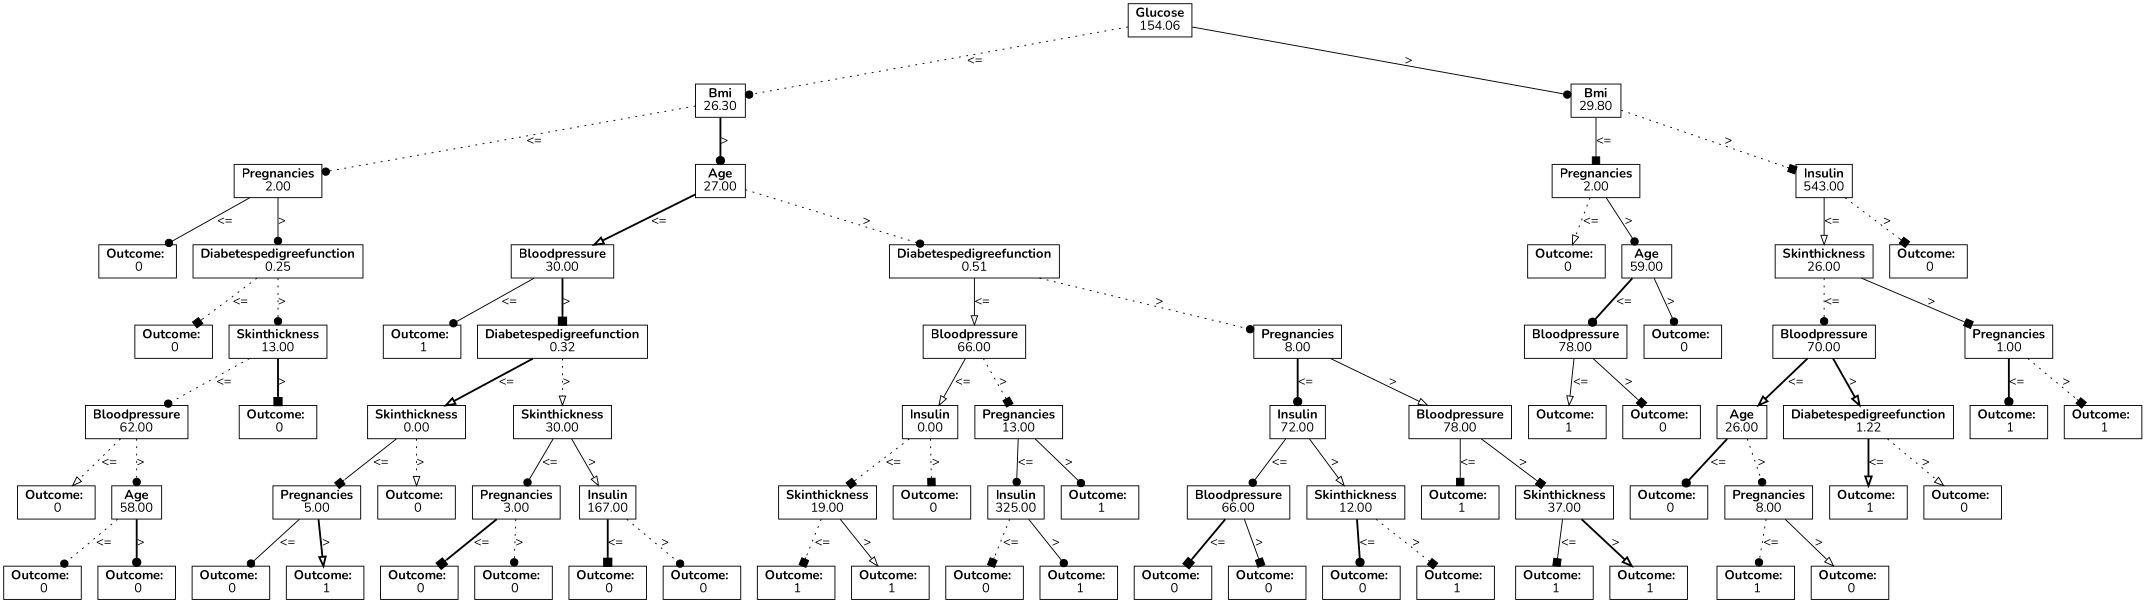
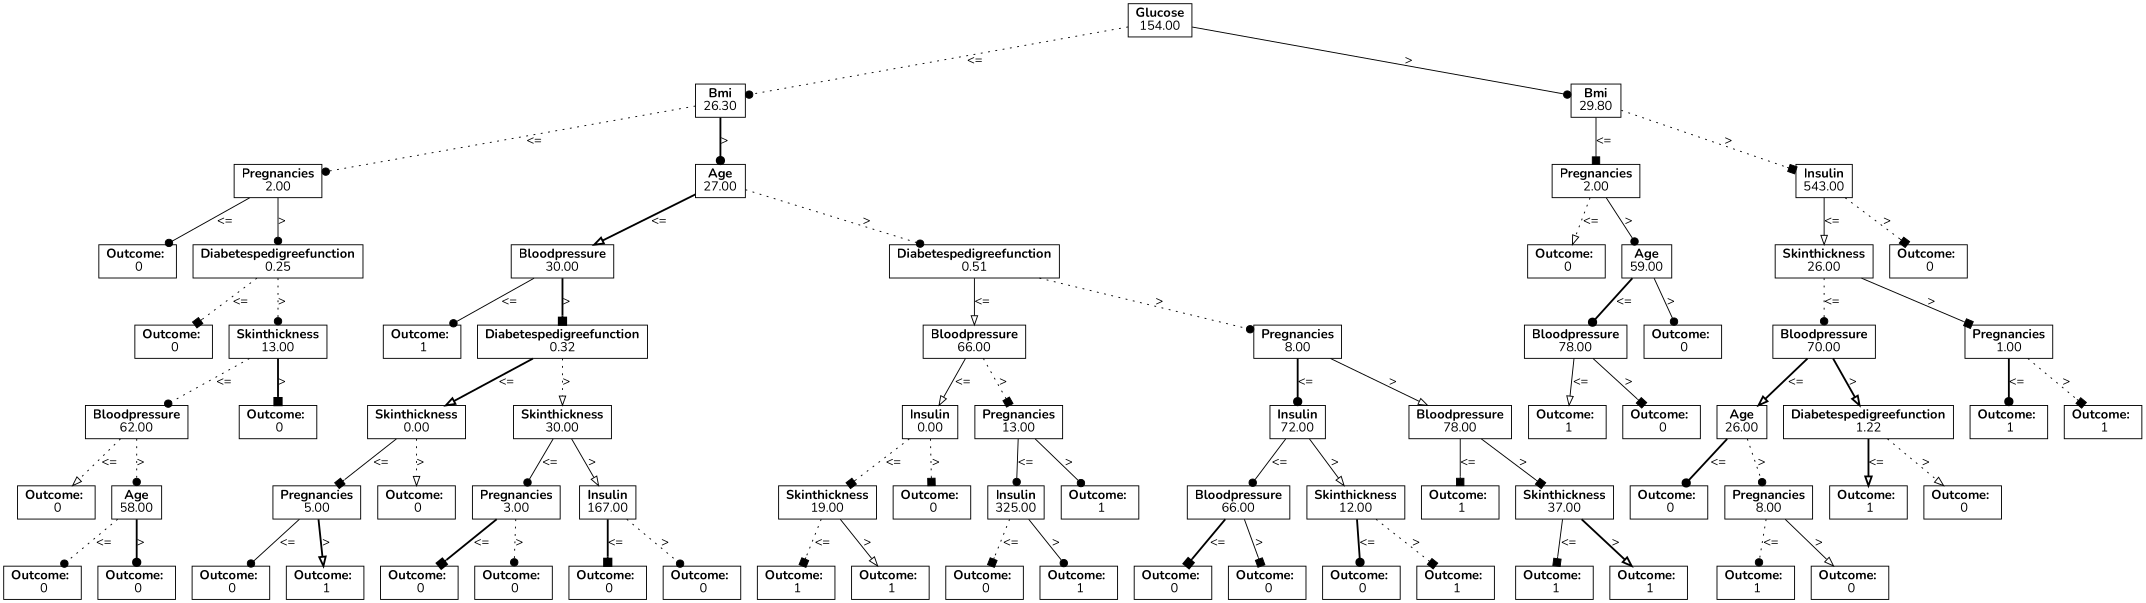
  digraph {
    fontname=Nunito
    node [shape=box fontname=Nunito]
    edge [style=solid arrowhead=dot fontname=Nunito]
-   n1 [label=<<b>Glucose</b><br/>154.06>]
+   n1 [label=<<b>Glucose</b><br/>154.00>]
    n2 [label=<<b>Bmi</b><br/>26.30>]
    n3 [label=<<b>Bmi</b><br/>29.80>]
    n4 [label=<<b>Pregnancies</b><br/>2.00>]
    n5 [label=<<b>Age</b><br/>27.00>]
    n6 [label=<<b>Outcome:</b> <br/> 0>]
    n7 [label=<<b>Diabetespedigreefunction</b><br/>0.25>]
    n8 [label=<<b>Outcome:</b> <br/> 0>]
    n9 [label=<<b>Skinthickness</b><br/>13.00>]
    n10 [label=<<b>Bloodpressure</b><br/>62.00>]
    n11 [label=<<b>Outcome:</b> <br/> 0>]
    n12 [label=<<b>Outcome:</b> <br/> 0>]
    n13 [label=<<b>Age</b><br/>58.00>]
    n14 [label=<<b>Outcome:</b> <br/> 0>]
    n15 [label=<<b>Outcome:</b> <br/> 0>]
    n16 [label=<<b>Bloodpressure</b><br/>30.00>]
    n17 [label=<<b>Diabetespedigreefunction</b><br/>0.51>]
    n18 [label=<<b>Outcome:</b> <br/> 1>]
    n19 [label=<<b>Diabetespedigreefunction</b><br/>0.32>]
    n20 [label=<<b>Skinthickness</b><br/>0.00>]
    n21 [label=<<b>Skinthickness</b><br/>30.00>]
    n22 [label=<<b>Pregnancies</b><br/>5.00>]
    n23 [label=<<b>Outcome:</b> <br/> 0>]
    n24 [label=<<b>Outcome:</b> <br/> 0>]
    n25 [label=<<b>Outcome:</b> <br/> 1>]
    n26 [label=<<b>Pregnancies</b><br/>3.00>]
    n27 [label=<<b>Insulin</b><br/>167.00>]
    n28 [label=<<b>Outcome:</b> <br/> 0>]
    n29 [label=<<b>Outcome:</b> <br/> 0>]
    n30 [label=<<b>Outcome:</b> <br/> 0>]
    n31 [label=<<b>Outcome:</b> <br/> 0>]
    n32 [label=<<b>Bloodpressure</b><br/>66.00>]
    n33 [label=<<b>Pregnancies</b><br/>8.00>]
    n34 [label=<<b>Insulin</b><br/>0.00>]
    n35 [label=<<b>Pregnancies</b><br/>13.00>]
    n36 [label=<<b>Skinthickness</b><br/>19.00>]
    n37 [label=<<b>Outcome:</b> <br/> 0>]
    n38 [label=<<b>Outcome:</b> <br/> 1>]
    n39 [label=<<b>Outcome:</b> <br/> 1>]
    n40 [label=<<b>Insulin</b><br/>325.00>]
    n41 [label=<<b>Outcome:</b> <br/> 1>]
    n42 [label=<<b>Outcome:</b> <br/> 0>]
    n43 [label=<<b>Outcome:</b> <br/> 1>]
    n44 [label=<<b>Insulin</b><br/>72.00>]
    n45 [label=<<b>Bloodpressure</b><br/>78.00>]
    n46 [label=<<b>Bloodpressure</b><br/>66.00>]
    n47 [label=<<b>Skinthickness</b><br/>12.00>]
    n48 [label=<<b>Outcome:</b> <br/> 0>]
    n49 [label=<<b>Outcome:</b> <br/> 0>]
    n50 [label=<<b>Outcome:</b> <br/> 0>]
    n51 [label=<<b>Outcome:</b> <br/> 1>]
    n52 [label=<<b>Outcome:</b> <br/> 1>]
    n53 [label=<<b>Skinthickness</b><br/>37.00>]
    n54 [label=<<b>Outcome:</b> <br/> 1>]
    n55 [label=<<b>Outcome:</b> <br/> 1>]
    n56 [label=<<b>Pregnancies</b><br/>2.00>]
    n57 [label=<<b>Insulin</b><br/>543.00>]
    n58 [label=<<b>Outcome:</b> <br/> 0>]
    n59 [label=<<b>Age</b><br/>59.00>]
    n60 [label=<<b>Bloodpressure</b><br/>78.00>]
    n61 [label=<<b>Outcome:</b> <br/> 0>]
    n62 [label=<<b>Outcome:</b> <br/> 1>]
    n63 [label=<<b>Outcome:</b> <br/> 0>]
    n64 [label=<<b>Skinthickness</b><br/>26.00>]
    n65 [label=<<b>Outcome:</b> <br/> 0>]
    n66 [label=<<b>Bloodpressure</b><br/>70.00>]
    n67 [label=<<b>Pregnancies</b><br/>1.00>]
    n68 [label=<<b>Age</b><br/>26.00>]
    n69 [label=<<b>Diabetespedigreefunction</b><br/>1.22>]
    n70 [label=<<b>Outcome:</b> <br/> 0>]
    n71 [label=<<b>Pregnancies</b><br/>8.00>]
    n72 [label=<<b>Outcome:</b> <br/> 1>]
    n73 [label=<<b>Outcome:</b> <br/> 0>]
    n74 [label=<<b>Outcome:</b> <br/> 1>]
    n75 [label=<<b>Outcome:</b> <br/> 0>]
    n76 [label=<<b>Outcome:</b> <br/> 1>]
    n77 [label=<<b>Outcome:</b> <br/> 1>]
    n1 -> n2 [label="<=" style=dotted]
    n1 -> n3 [label=">"]
    n2 -> n4 [label="<=" style=dotted]
    n2 -> n5 [label=">" style=bold]
    n3 -> n56 [label="<=" arrowhead=box]
    n3 -> n57 [label=">" style=dotted arrowhead=box]
    n4 -> n6 [label="<="]
    n4 -> n7 [label=">"]
    n5 -> n16 [label="<=" style=bold arrowhead=onormal]
    n5 -> n17 [label=">" style=dotted]
    n7 -> n8 [label="<=" style=dotted arrowhead=box]
    n7 -> n9 [label=">" style=dotted]
    n9 -> n10 [label="<=" style=dotted]
    n9 -> n11 [label=">" style=bold arrowhead=box]
    n10 -> n12 [label="<=" style=dotted arrowhead=onormal]
    n10 -> n13 [label=">" style=dotted]
    n13 -> n14 [label="<=" style=dotted]
    n13 -> n15 [label=">" style=bold]
    n16 -> n18 [label="<="]
    n16 -> n19 [label=">" style=bold arrowhead=box]
    n17 -> n32 [label="<=" arrowhead=onormal]
    n17 -> n33 [label=">" style=dotted]
    n19 -> n20 [label="<=" style=bold arrowhead=onormal]
    n19 -> n21 [label=">" style=dotted arrowhead=onormal]
    n20 -> n22 [label="<=" arrowhead=box]
    n20 -> n23 [label=">" style=dotted arrowhead=onormal]
    n21 -> n26 [label="<="]
    n21 -> n27 [label=">" arrowhead=onormal]
    n22 -> n24 [label="<="]
    n22 -> n25 [label=">" style=bold arrowhead=onormal]
    n26 -> n28 [label="<=" style=bold arrowhead=box]
    n26 -> n29 [label=">" style=dotted]
    n27 -> n30 [label="<=" style=bold arrowhead=box]
    n27 -> n31 [label=">" style=dotted]
    n32 -> n34 [label="<=" arrowhead=onormal]
    n32 -> n35 [label=">" style=dotted arrowhead=box]
    n33 -> n44 [label="<=" style=bold]
    n33 -> n45 [label=">" arrowhead=onormal]
    n34 -> n36 [label="<=" style=dotted arrowhead=box]
    n34 -> n37 [label=">" style=dotted arrowhead=box]
    n35 -> n40 [label="<="]
    n35 -> n41 [label=">"]
    n36 -> n38 [label="<=" style=dotted arrowhead=box]
    n36 -> n39 [label=">" arrowhead=onormal]
    n40 -> n42 [label="<=" style=dotted arrowhead=box]
    n40 -> n43 [label=">"]
    n44 -> n46 [label="<="]
    n44 -> n47 [label=">" arrowhead=onormal]
    n45 -> n52 [label="<=" arrowhead=box]
    n45 -> n53 [label=">" arrowhead=box]
    n46 -> n48 [label="<=" style=bold arrowhead=box]
    n46 -> n49 [label=">" arrowhead=box]
    n47 -> n50 [label="<=" style=bold]
    n47 -> n51 [label=">" style=dotted arrowhead=box]
    n53 -> n54 [label="<=" arrowhead=box]
    n53 -> n55 [label=">" style=bold arrowhead=onormal]
    n56 -> n58 [label="<=" style=dotted arrowhead=onormal]
    n56 -> n59 [label=">"]
    n57 -> n64 [label="<=" arrowhead=onormal]
    n57 -> n65 [label=">" style=dotted arrowhead=box]
    n59 -> n60 [label="<=" style=bold]
    n59 -> n61 [label=">"]
    n60 -> n62 [label="<=" arrowhead=onormal]
    n60 -> n63 [label=">" arrowhead=box]
    n64 -> n66 [label="<=" style=dotted]
    n64 -> n67 [label=">" arrowhead=box]
    n66 -> n68 [label="<=" style=bold arrowhead=onormal]
    n66 -> n69 [label=">" style=bold arrowhead=onormal]
    n67 -> n76 [label="<=" style=bold]
    n67 -> n77 [label=">" style=dotted arrowhead=box]
    n68 -> n70 [label="<=" style=bold]
    n68 -> n71 [label=">" style=dotted]
    n69 -> n74 [label="<=" style=bold arrowhead=onormal]
    n69 -> n75 [label=">" style=dotted arrowhead=onormal]
    n71 -> n72 [label="<=" style=dotted]
    n71 -> n73 [label=">" arrowhead=onormal]
  }
